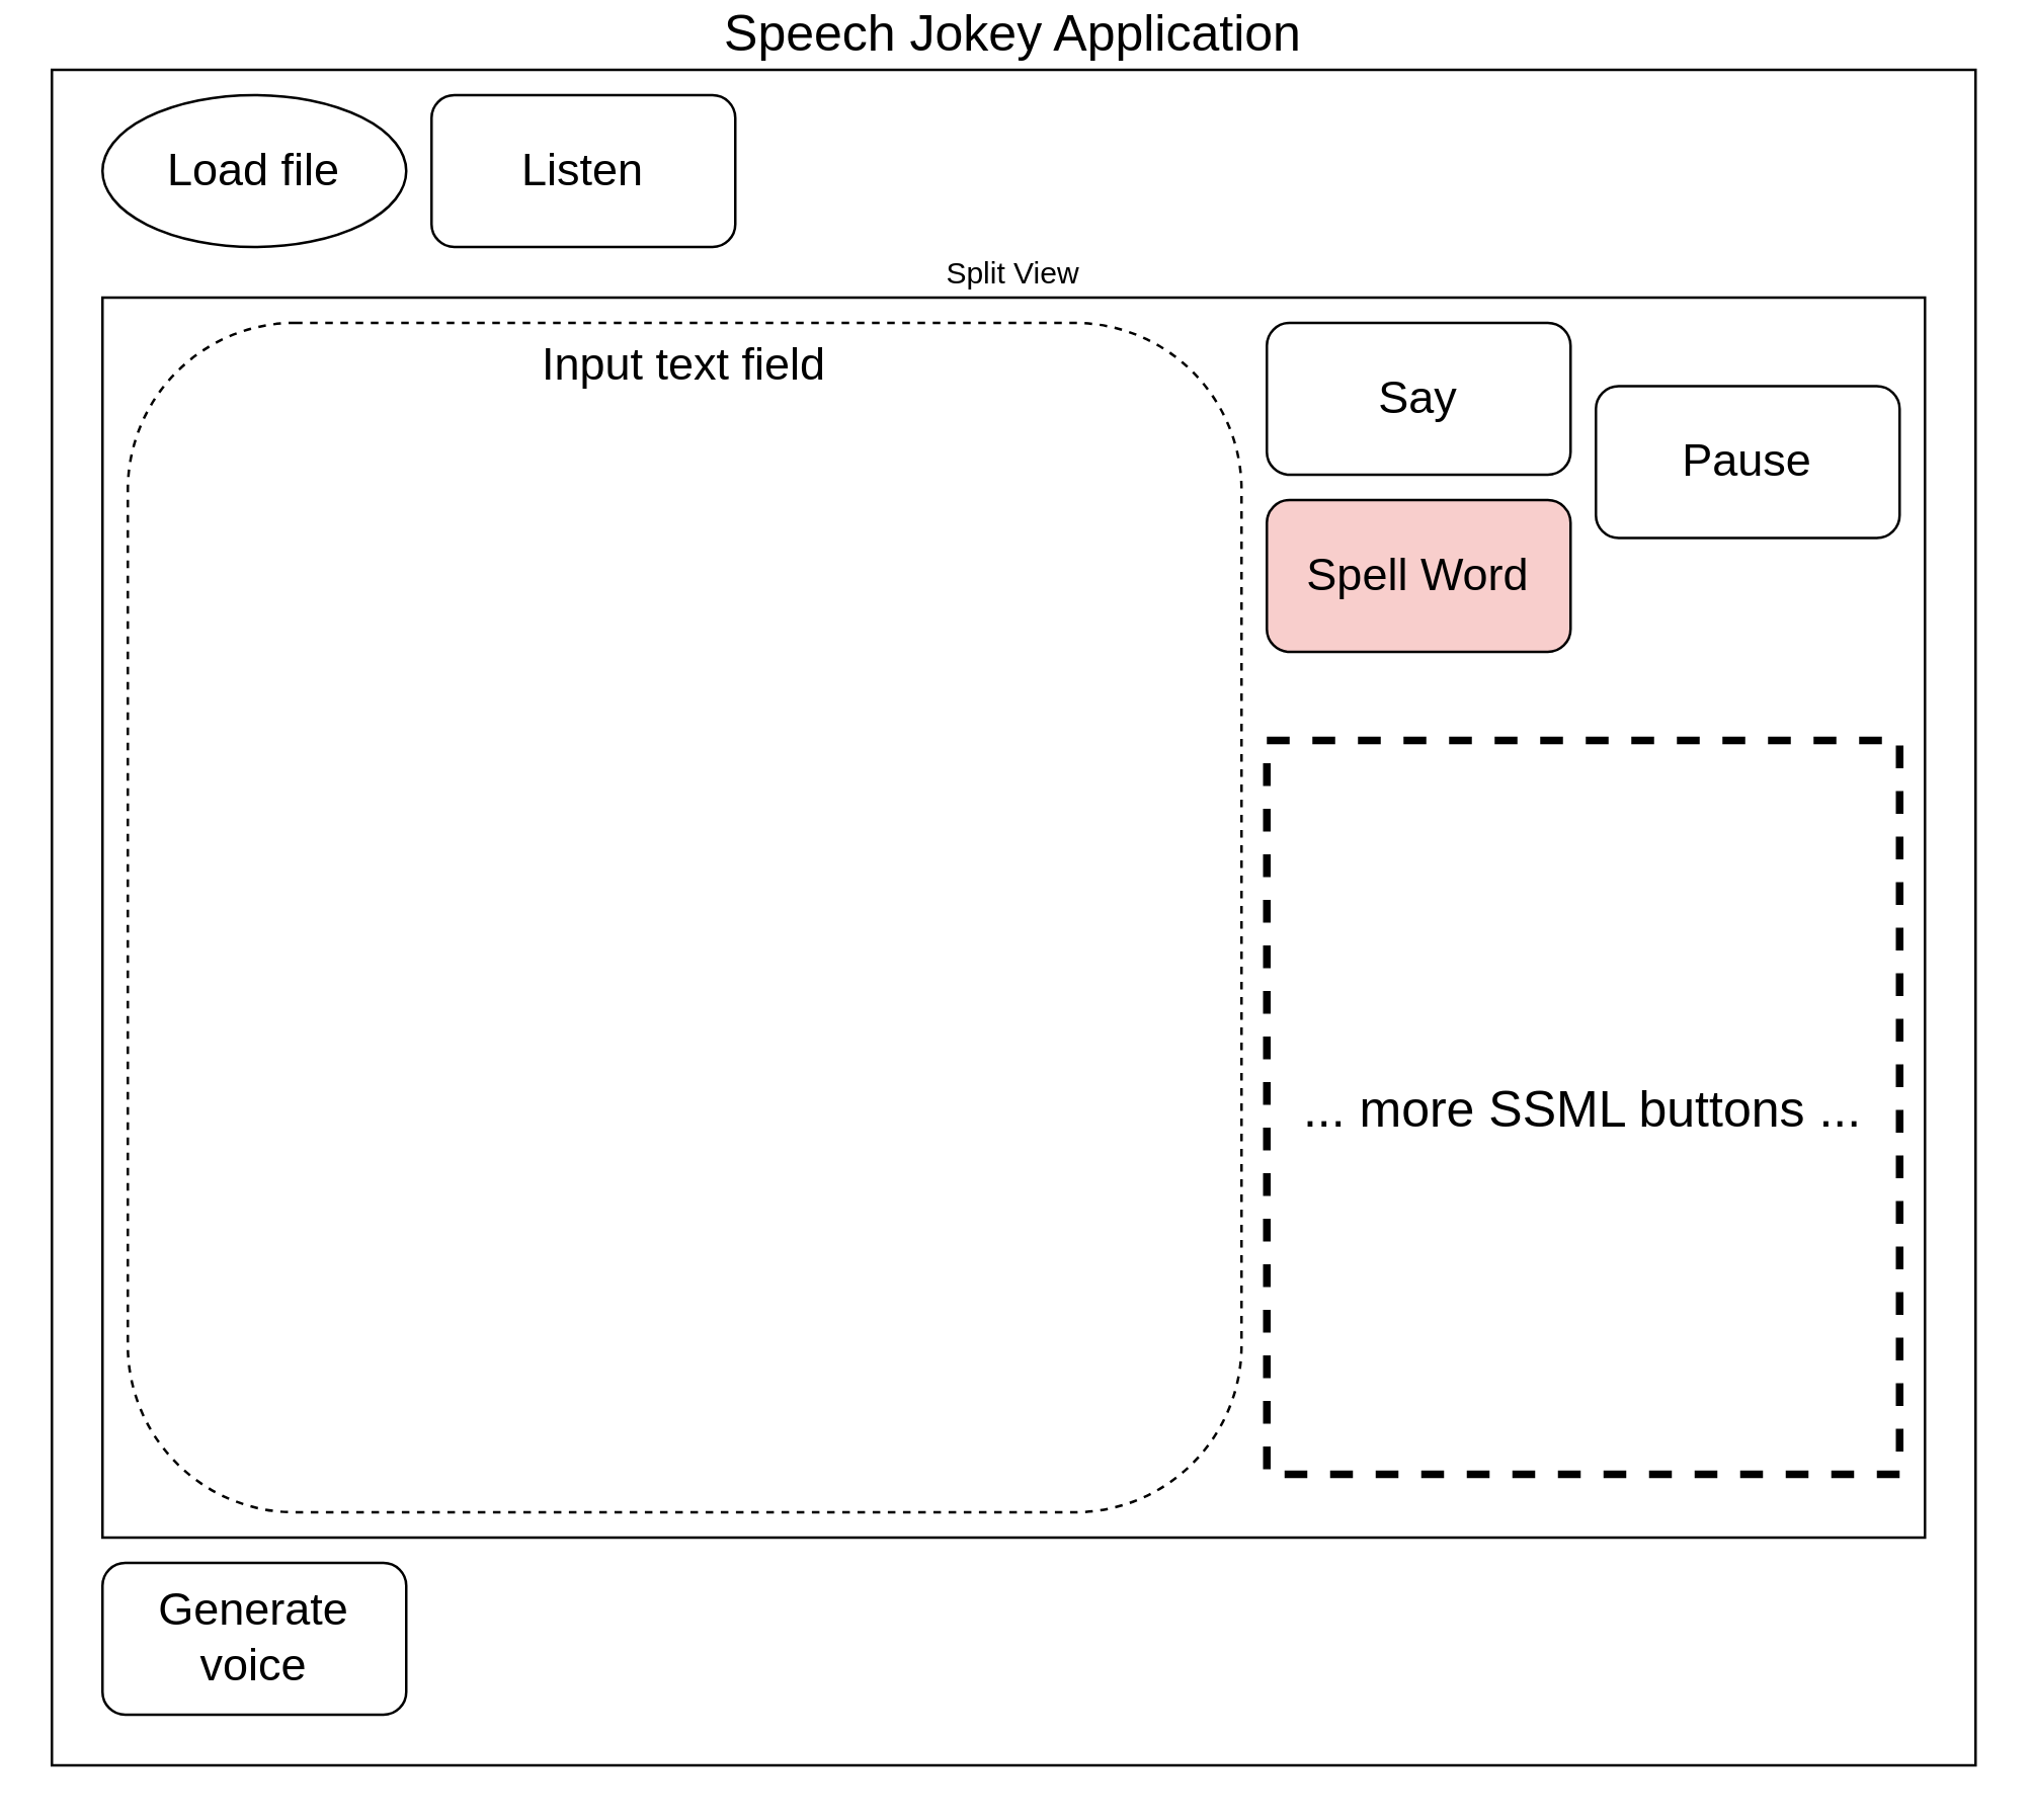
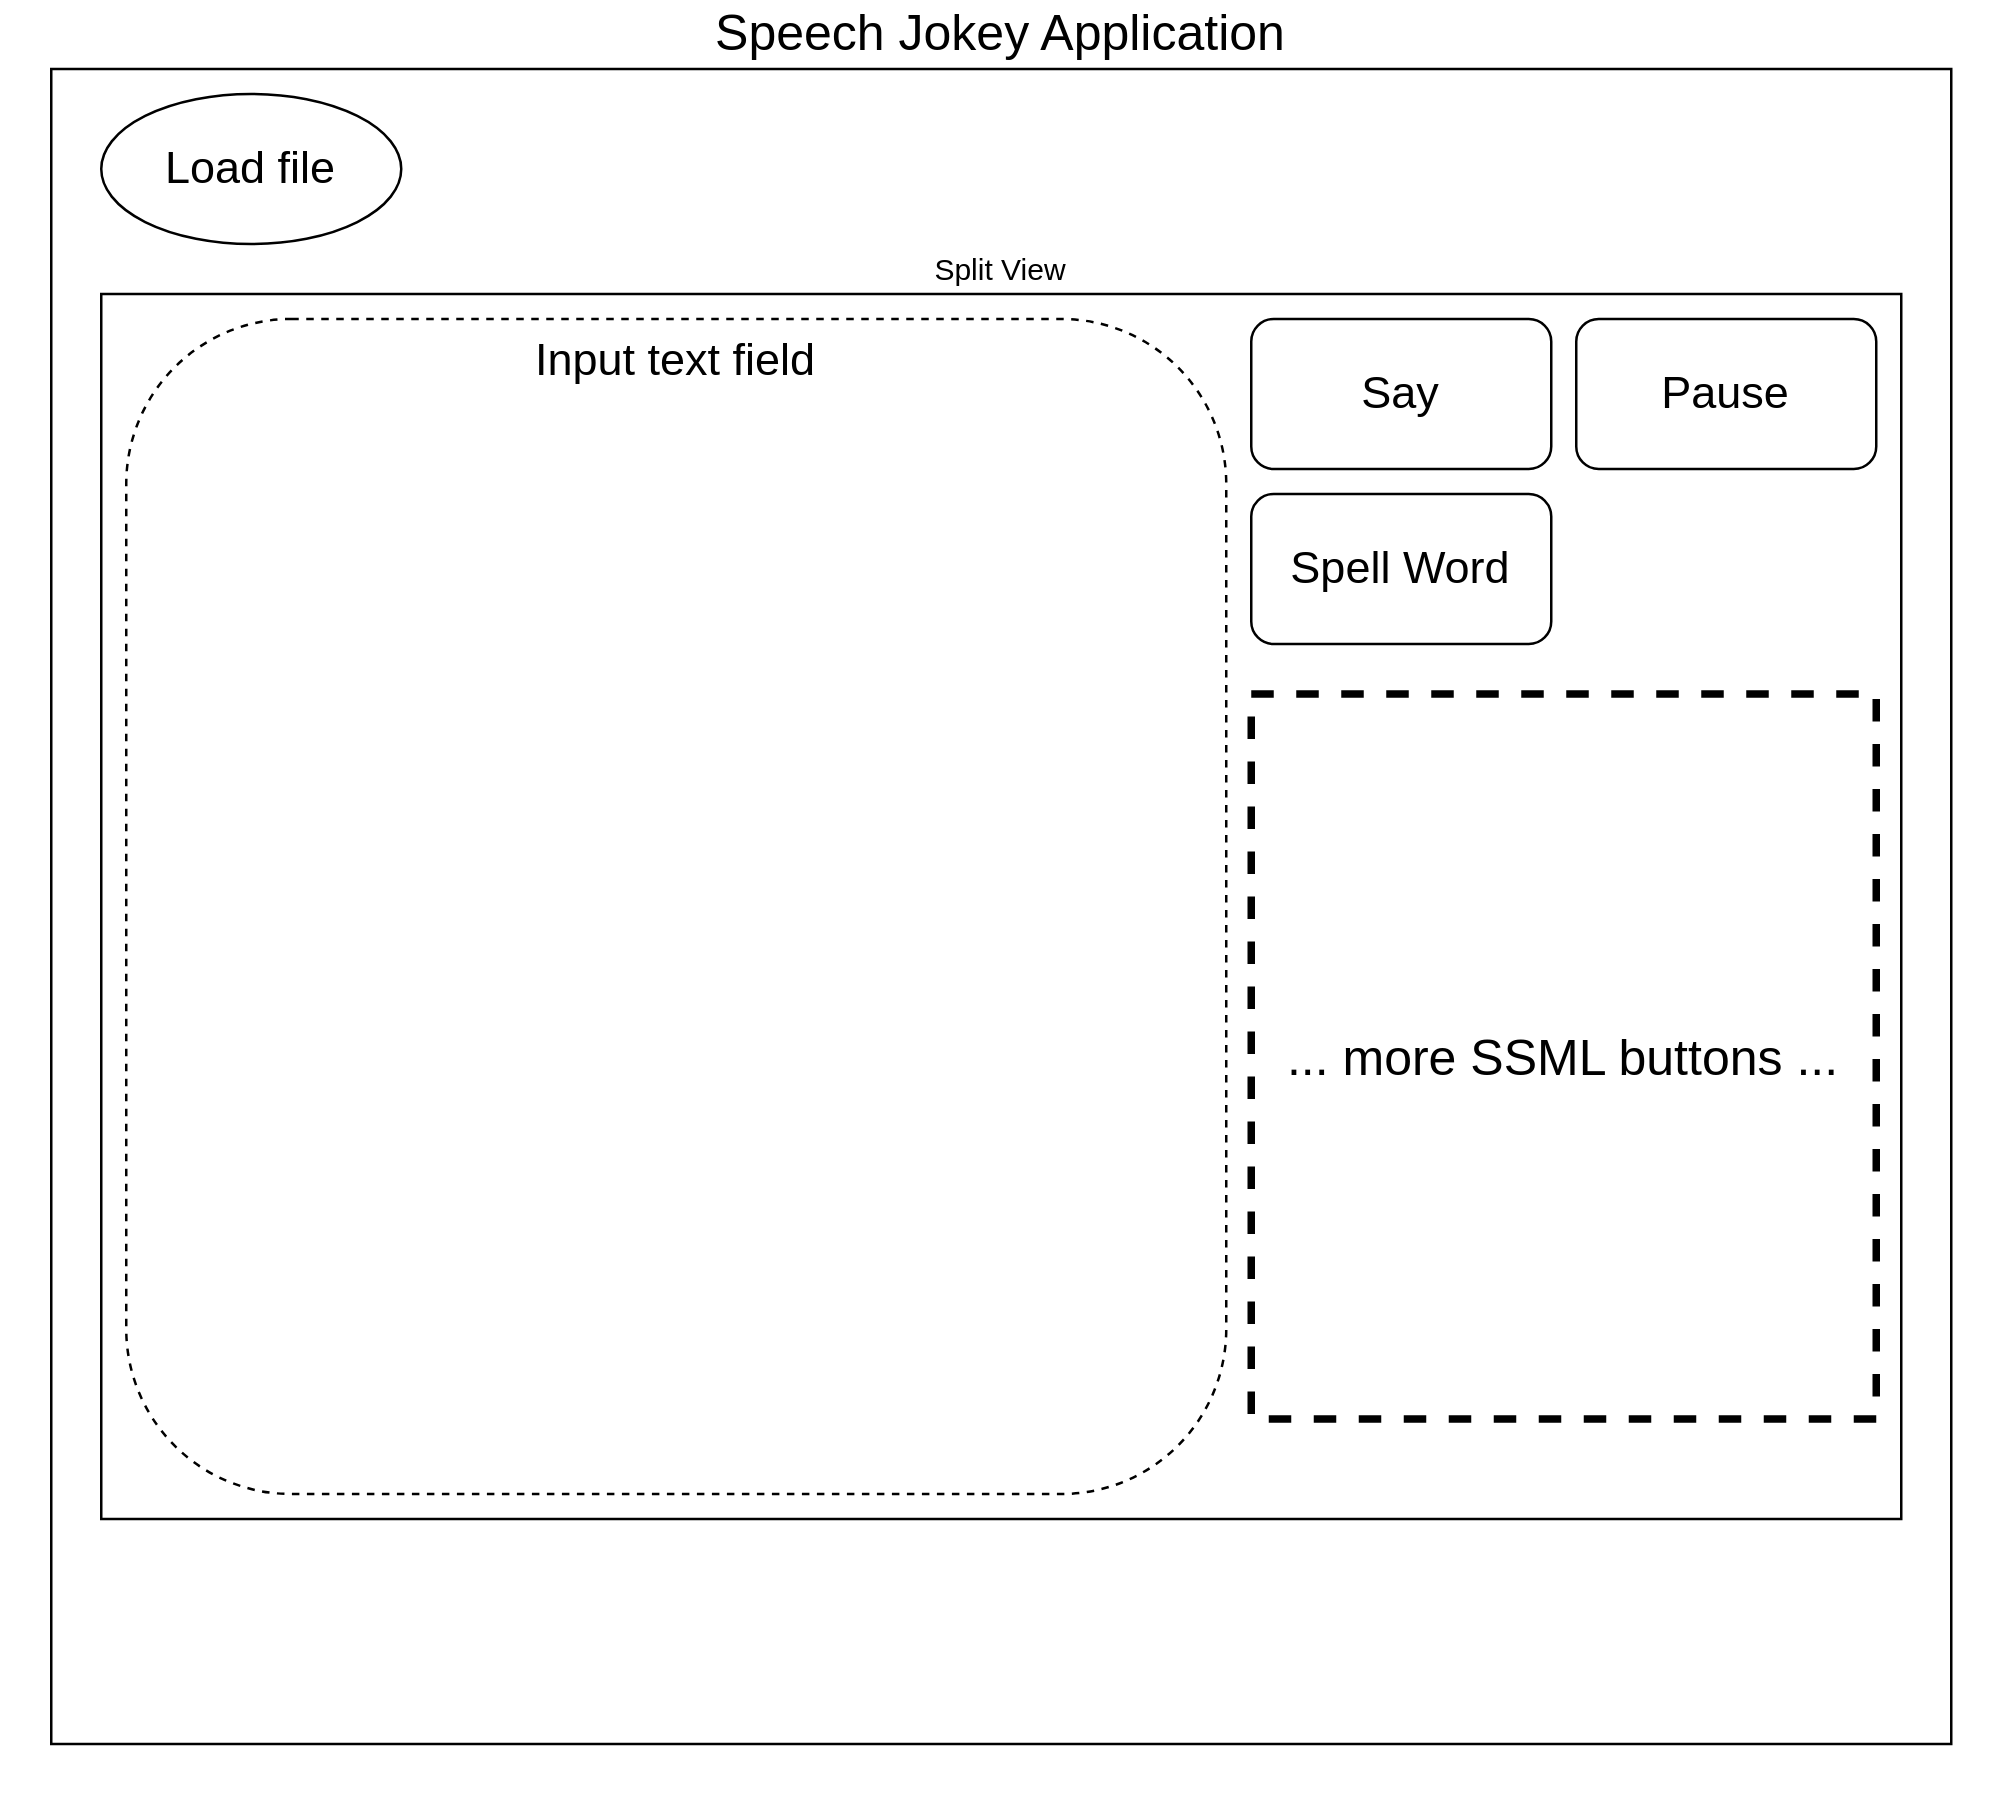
  <mxCell id="0" />
  <mxCell id="1" parent="0" />
  <mxCell id="2" value="Speech Jokey Application" style="rounded=0;whiteSpace=wrap;html=1;verticalAlign=bottom;labelPosition=center;verticalLabelPosition=top;align=center;fontSize=20;" vertex="1" parent="1"><mxGeometry x="20" y="20" width="760" height="670" as="geometry" /></mxCell>
  <mxCell id="3" value="Split View" style="rounded=0;whiteSpace=wrap;html=1;labelPosition=center;verticalLabelPosition=top;align=center;verticalAlign=bottom;" vertex="1" parent="1"><mxGeometry x="40" y="110" width="720" height="490" as="geometry" /></mxCell>
  <mxCell id="4" value="Input text field" style="rounded=1;whiteSpace=wrap;html=1;verticalAlign=top;fontSize=18;dashed=1;" vertex="1" parent="1"><mxGeometry x="50" y="120" width="440" height="470" as="geometry" /></mxCell>
  <mxCell id="5" value="Say" style="rounded=1;whiteSpace=wrap;html=1;fontSize=18;" vertex="1" parent="1"><mxGeometry x="500" y="120" width="120" height="60" as="geometry" /></mxCell>
- <mxCell id="6" value="Pause" style="rounded=1;whiteSpace=wrap;html=1;fontSize=18;" vertex="1" parent="1"><mxGeometry x="630" y="145" width="120" height="60" as="geometry" /></mxCell>
- <mxCell id="7" value="Spell Word" style="rounded=1;whiteSpace=wrap;html=1;fontSize=18;fillColor=#f8cecc;" vertex="1" parent="1"><mxGeometry x="500" y="190" width="120" height="60" as="geometry" /></mxCell>
- <mxCell id="8" value="... more SSML buttons ..." style="text;html=1;strokeColor=default;fillColor=none;align=center;verticalAlign=middle;whiteSpace=wrap;rounded=0;fontSize=20;dashed=1;strokeWidth=3;" vertex="1" parent="1"><mxGeometry x="500" y="285" width="250" height="290" as="geometry" /></mxCell>
+ <mxCell id="6" value="Pause" style="rounded=1;whiteSpace=wrap;html=1;fontSize=18;" vertex="1" parent="1"><mxGeometry x="630" y="120" width="120" height="60" as="geometry" /></mxCell>
+ <mxCell id="7" value="Spell Word" style="rounded=1;whiteSpace=wrap;html=1;fontSize=18;" vertex="1" parent="1"><mxGeometry x="500" y="190" width="120" height="60" as="geometry" /></mxCell>
+ <mxCell id="8" value="... more SSML buttons ..." style="text;html=1;strokeColor=default;fillColor=none;align=center;verticalAlign=middle;whiteSpace=wrap;rounded=0;fontSize=20;dashed=1;strokeWidth=3;" vertex="1" parent="1"><mxGeometry x="500" y="270" width="250" height="290" as="geometry" /></mxCell>
  <mxCell id="9" value="Load file" style="ellipse;whiteSpace=wrap;html=1;fontSize=18;" vertex="1" parent="1"><mxGeometry x="40" y="30" width="120" height="60" as="geometry" /></mxCell>
- <mxCell id="10" value="Generate voice" style="rounded=1;whiteSpace=wrap;html=1;fontSize=18;" vertex="1" parent="1"><mxGeometry x="40" y="610" width="120" height="60" as="geometry" /></mxCell>
- <mxCell id="11" value="Listen" style="rounded=1;whiteSpace=wrap;html=1;fontSize=18;" vertex="1" parent="1"><mxGeometry x="170" y="30" width="120" height="60" as="geometry" /></mxCell>
